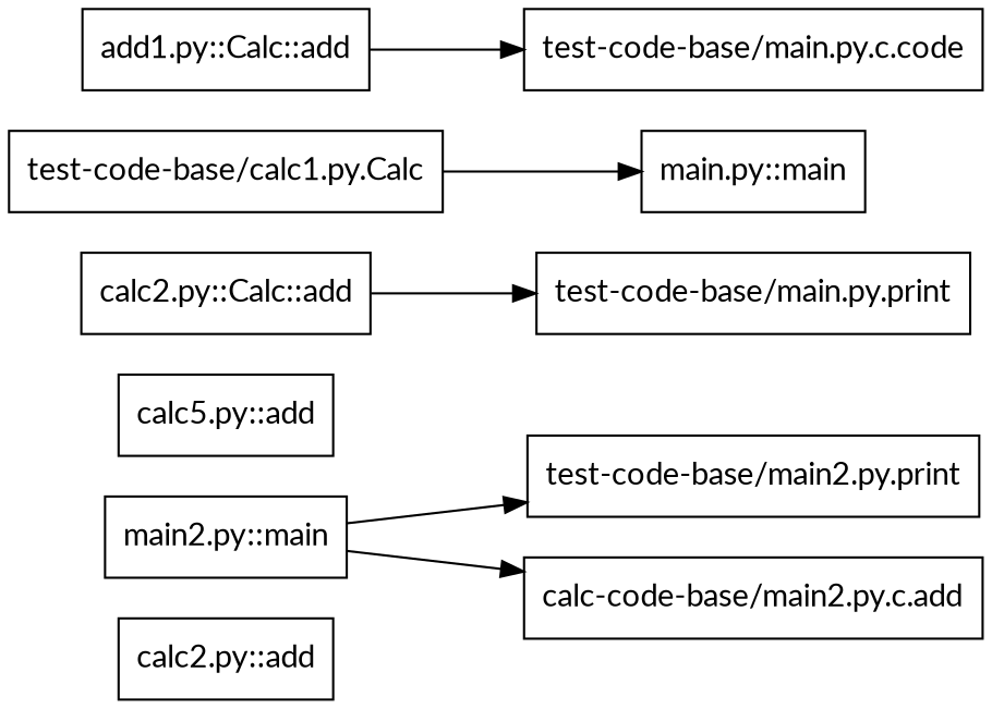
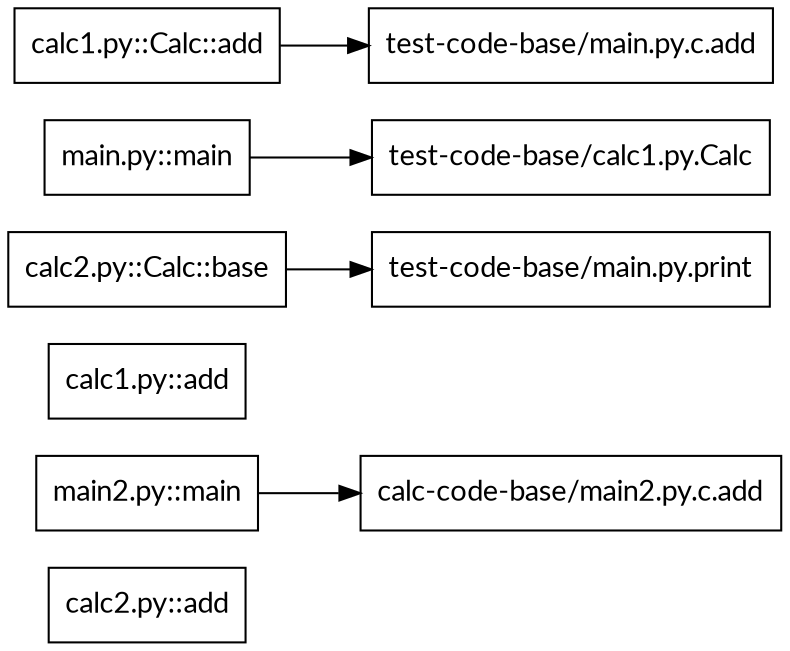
  digraph {
    fontname=Lato
    rankdir=LR
    node [fontname=Lato shape=box]
    edge [fontname=Lato]
    n1 [label="calc2.py::add"]
    n2 [label="main2.py::main"]
-   "test-code-base/main2.py.print"
    n4 [label="calc-code-base/main2.py.c.add"]
-   n5 [label="calc5.py::add"]
-   n6 [label="calc2.py::Calc::add"]
+   n5 [label="calc1.py::add"]
+   n6 [label="calc2.py::Calc::base"]
    "test-code-base/main.py.print"
    n8 [label="main.py::main"]
    "test-code-base/calc1.py.Calc"
-   n10 [label="add1.py::Calc::add"]
-   "test-code-base/main.py.c.add" [label="test-code-base/main.py.c.code"]
-   n2 -> "test-code-base/main2.py.print"
+   n10 [label="calc1.py::Calc::add"]
+   "test-code-base/main.py.c.add"
    n2 -> n4
    n6 -> "test-code-base/main.py.print"
-   "test-code-base/calc1.py.Calc" -> n8
+   n8 -> "test-code-base/calc1.py.Calc"
    n10 -> "test-code-base/main.py.c.add"
  }
